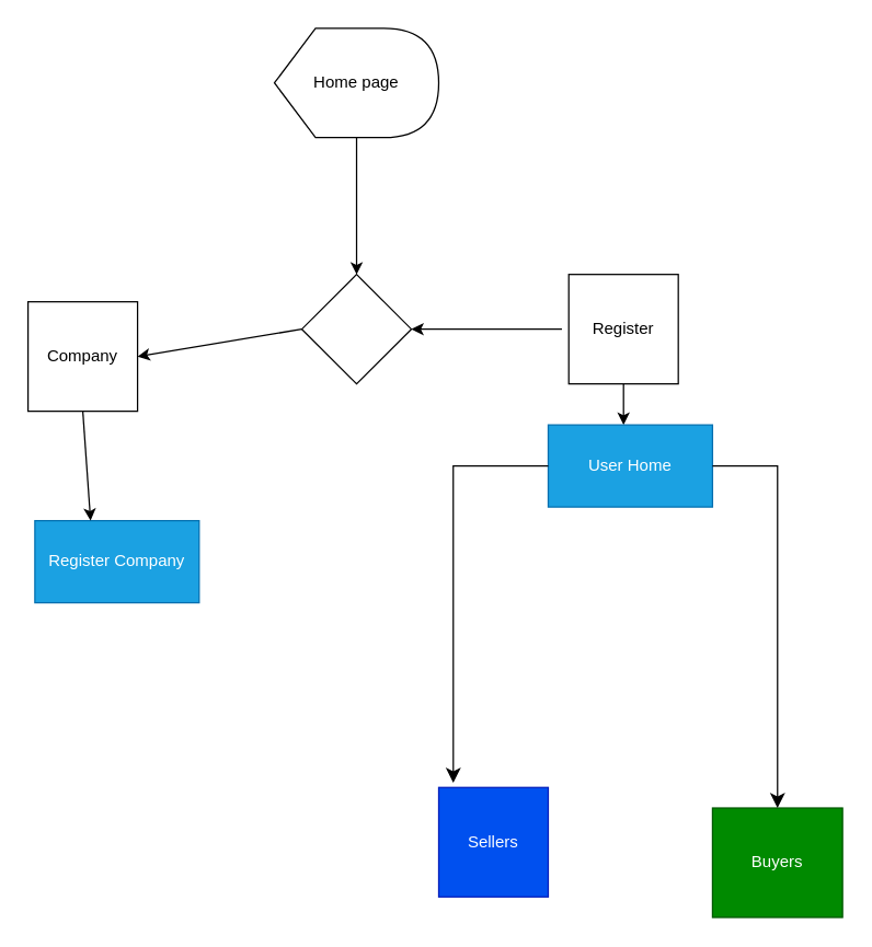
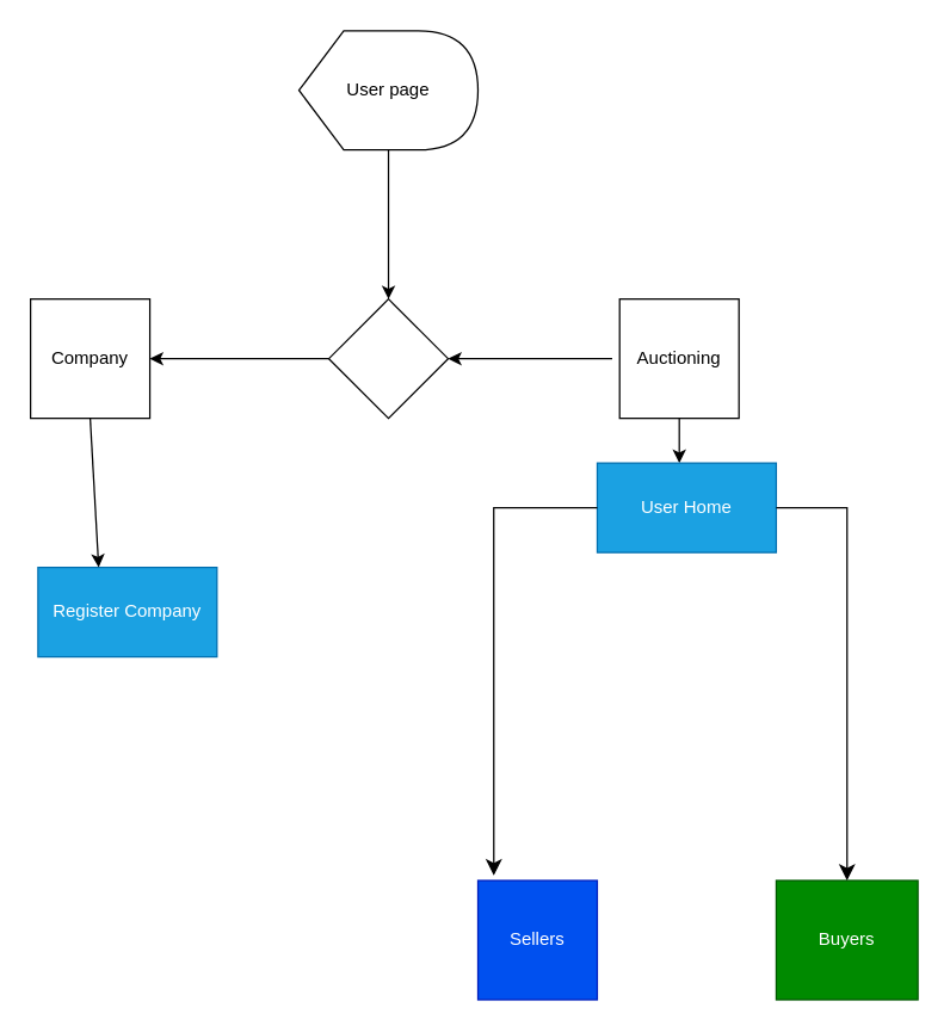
  <mxCell id="0" />
  <mxCell id="1" parent="0" />
- <mxCell id="2" value="Company" style="whiteSpace=wrap;html=1;aspect=fixed;" vertex="1" parent="1"><mxGeometry x="20" y="220" width="80" height="80" as="geometry" /></mxCell>
- <mxCell id="3" value="Register" style="whiteSpace=wrap;html=1;aspect=fixed;" vertex="1" parent="1"><mxGeometry x="415" y="200" width="80" height="80" as="geometry" /></mxCell>
+ <mxCell id="2" value="Company" style="whiteSpace=wrap;html=1;aspect=fixed;" vertex="1" parent="1"><mxGeometry x="20" y="200" width="80" height="80" as="geometry" /></mxCell>
+ <mxCell id="3" value="Auctioning" style="whiteSpace=wrap;html=1;aspect=fixed;" vertex="1" parent="1"><mxGeometry x="415" y="200" width="80" height="80" as="geometry" /></mxCell>
  <mxCell id="4" value="Buyers" style="whiteSpace=wrap;html=1;aspect=fixed;fillColor=#008a00;fontColor=#ffffff;strokeColor=#005700;" vertex="1" parent="1"><mxGeometry x="520" y="590" width="95" height="80" as="geometry" /></mxCell>
- <mxCell id="5" value="Sellers" style="whiteSpace=wrap;html=1;aspect=fixed;fillColor=#0050ef;fontColor=#ffffff;strokeColor=#001DBC;" vertex="1" parent="1"><mxGeometry x="320" y="575" width="80" height="80" as="geometry" /></mxCell>
+ <mxCell id="5" value="Sellers" style="whiteSpace=wrap;html=1;aspect=fixed;fillColor=#0050ef;fontColor=#ffffff;strokeColor=#001DBC;" vertex="1" parent="1"><mxGeometry x="320" y="590" width="80" height="80" as="geometry" /></mxCell>
  <mxCell id="6" value="" style="endArrow=classic;html=1;exitX=0.5;exitY=1;exitDx=0;exitDy=0;" edge="1" parent="1" source="3"><mxGeometry width="50" height="50" relative="1" as="geometry"><mxPoint x="180" y="410" as="sourcePoint" /><mxPoint x="455" y="310" as="targetPoint" /></mxGeometry></mxCell>
  <mxCell id="7" value="User Home" style="rounded=0;whiteSpace=wrap;html=1;fillColor=#1ba1e2;fontColor=#ffffff;strokeColor=#006EAF;" vertex="1" parent="1"><mxGeometry x="400" y="310" width="120" height="60" as="geometry" /></mxCell>
  <mxCell id="8" value="" style="rhombus;whiteSpace=wrap;html=1;" vertex="1" parent="1"><mxGeometry x="220" y="200" width="80" height="80" as="geometry" /></mxCell>
  <mxCell id="9" value="" style="endArrow=classic;html=1;entryX=1;entryY=0.5;entryDx=0;entryDy=0;exitX=0;exitY=0.5;exitDx=0;exitDy=0;" edge="1" parent="1" source="8" target="2"><mxGeometry width="50" height="50" relative="1" as="geometry"><mxPoint x="140" y="300" as="sourcePoint" /><mxPoint x="230" y="210" as="targetPoint" /></mxGeometry></mxCell>
  <mxCell id="10" value="" style="endArrow=classic;html=1;entryX=1;entryY=0.5;entryDx=0;entryDy=0;" edge="1" parent="1" target="8"><mxGeometry width="50" height="50" relative="1" as="geometry"><mxPoint x="410" y="240" as="sourcePoint" /><mxPoint x="300" y="70" as="targetPoint" /></mxGeometry></mxCell>
- <mxCell id="11" value="Home page" style="shape=display;whiteSpace=wrap;html=1;" vertex="1" parent="1"><mxGeometry x="200" y="20" width="120" height="80" as="geometry" /></mxCell>
+ <mxCell id="11" value="User page" style="shape=display;whiteSpace=wrap;html=1;" vertex="1" parent="1"><mxGeometry x="200" y="20" width="120" height="80" as="geometry" /></mxCell>
  <mxCell id="12" value="" style="endArrow=classic;html=1;entryX=0.5;entryY=0;entryDx=0;entryDy=0;" edge="1" parent="1" target="8"><mxGeometry width="50" height="50" relative="1" as="geometry"><mxPoint x="260" y="100" as="sourcePoint" /><mxPoint x="270" y="160" as="targetPoint" /></mxGeometry></mxCell>
  <mxCell id="13" value="Register Company" style="rounded=0;whiteSpace=wrap;html=1;fillColor=#1ba1e2;fontColor=#ffffff;strokeColor=#006EAF;" vertex="1" parent="1"><mxGeometry x="25" y="380" width="120" height="60" as="geometry" /></mxCell>
  <mxCell id="14" value="" style="endArrow=classic;html=1;exitX=0.5;exitY=1;exitDx=0;exitDy=0;entryX=0.339;entryY=0;entryDx=0;entryDy=0;entryPerimeter=0;" edge="1" parent="1" source="2" target="13"><mxGeometry width="50" height="50" relative="1" as="geometry"><mxPoint x="100" y="260" as="sourcePoint" /><mxPoint x="150" y="210" as="targetPoint" /></mxGeometry></mxCell>
  <mxCell id="15" value="" style="edgeStyle=segmentEdgeStyle;endArrow=classic;html=1;curved=0;rounded=0;endSize=8;startSize=8;exitX=0;exitY=0.5;exitDx=0;exitDy=0;entryX=0.133;entryY=-0.042;entryDx=0;entryDy=0;entryPerimeter=0;" edge="1" parent="1" source="7" target="5"><mxGeometry width="50" height="50" relative="1" as="geometry"><mxPoint x="280" y="460" as="sourcePoint" /><mxPoint x="330" y="410" as="targetPoint" /></mxGeometry></mxCell>
  <mxCell id="16" value="" style="edgeStyle=segmentEdgeStyle;endArrow=classic;html=1;curved=0;rounded=0;endSize=8;startSize=8;exitX=1;exitY=0.5;exitDx=0;exitDy=0;entryX=0.5;entryY=0;entryDx=0;entryDy=0;" edge="1" parent="1" source="7" target="4"><mxGeometry width="50" height="50" relative="1" as="geometry"><mxPoint x="550" y="350" as="sourcePoint" /><mxPoint x="480.64" y="596.64" as="targetPoint" /></mxGeometry></mxCell>
